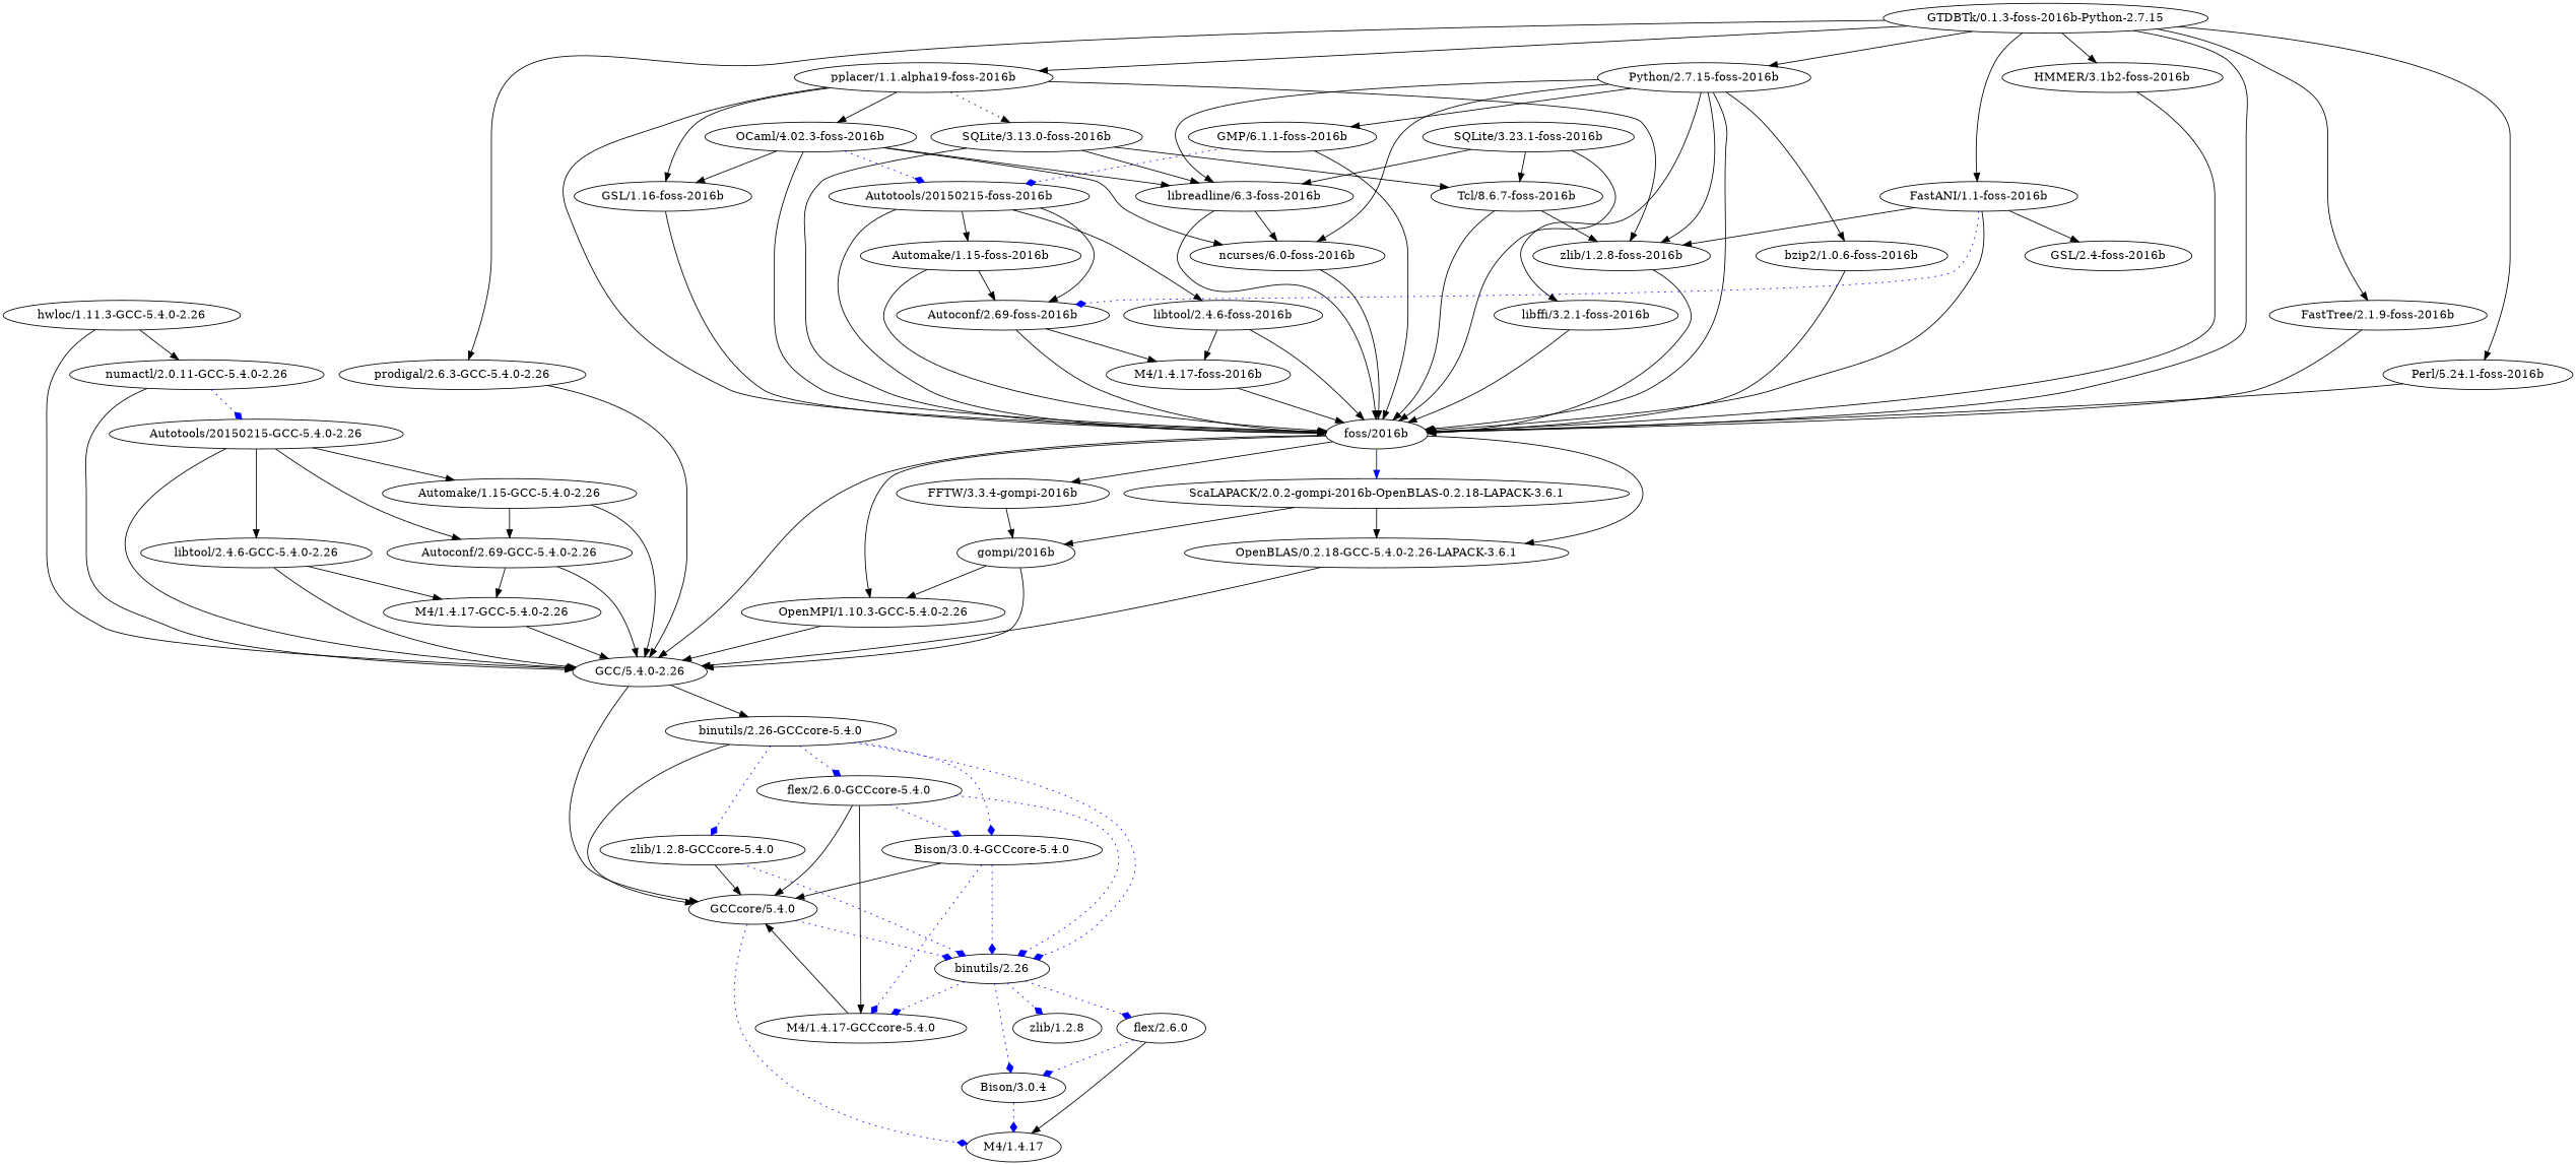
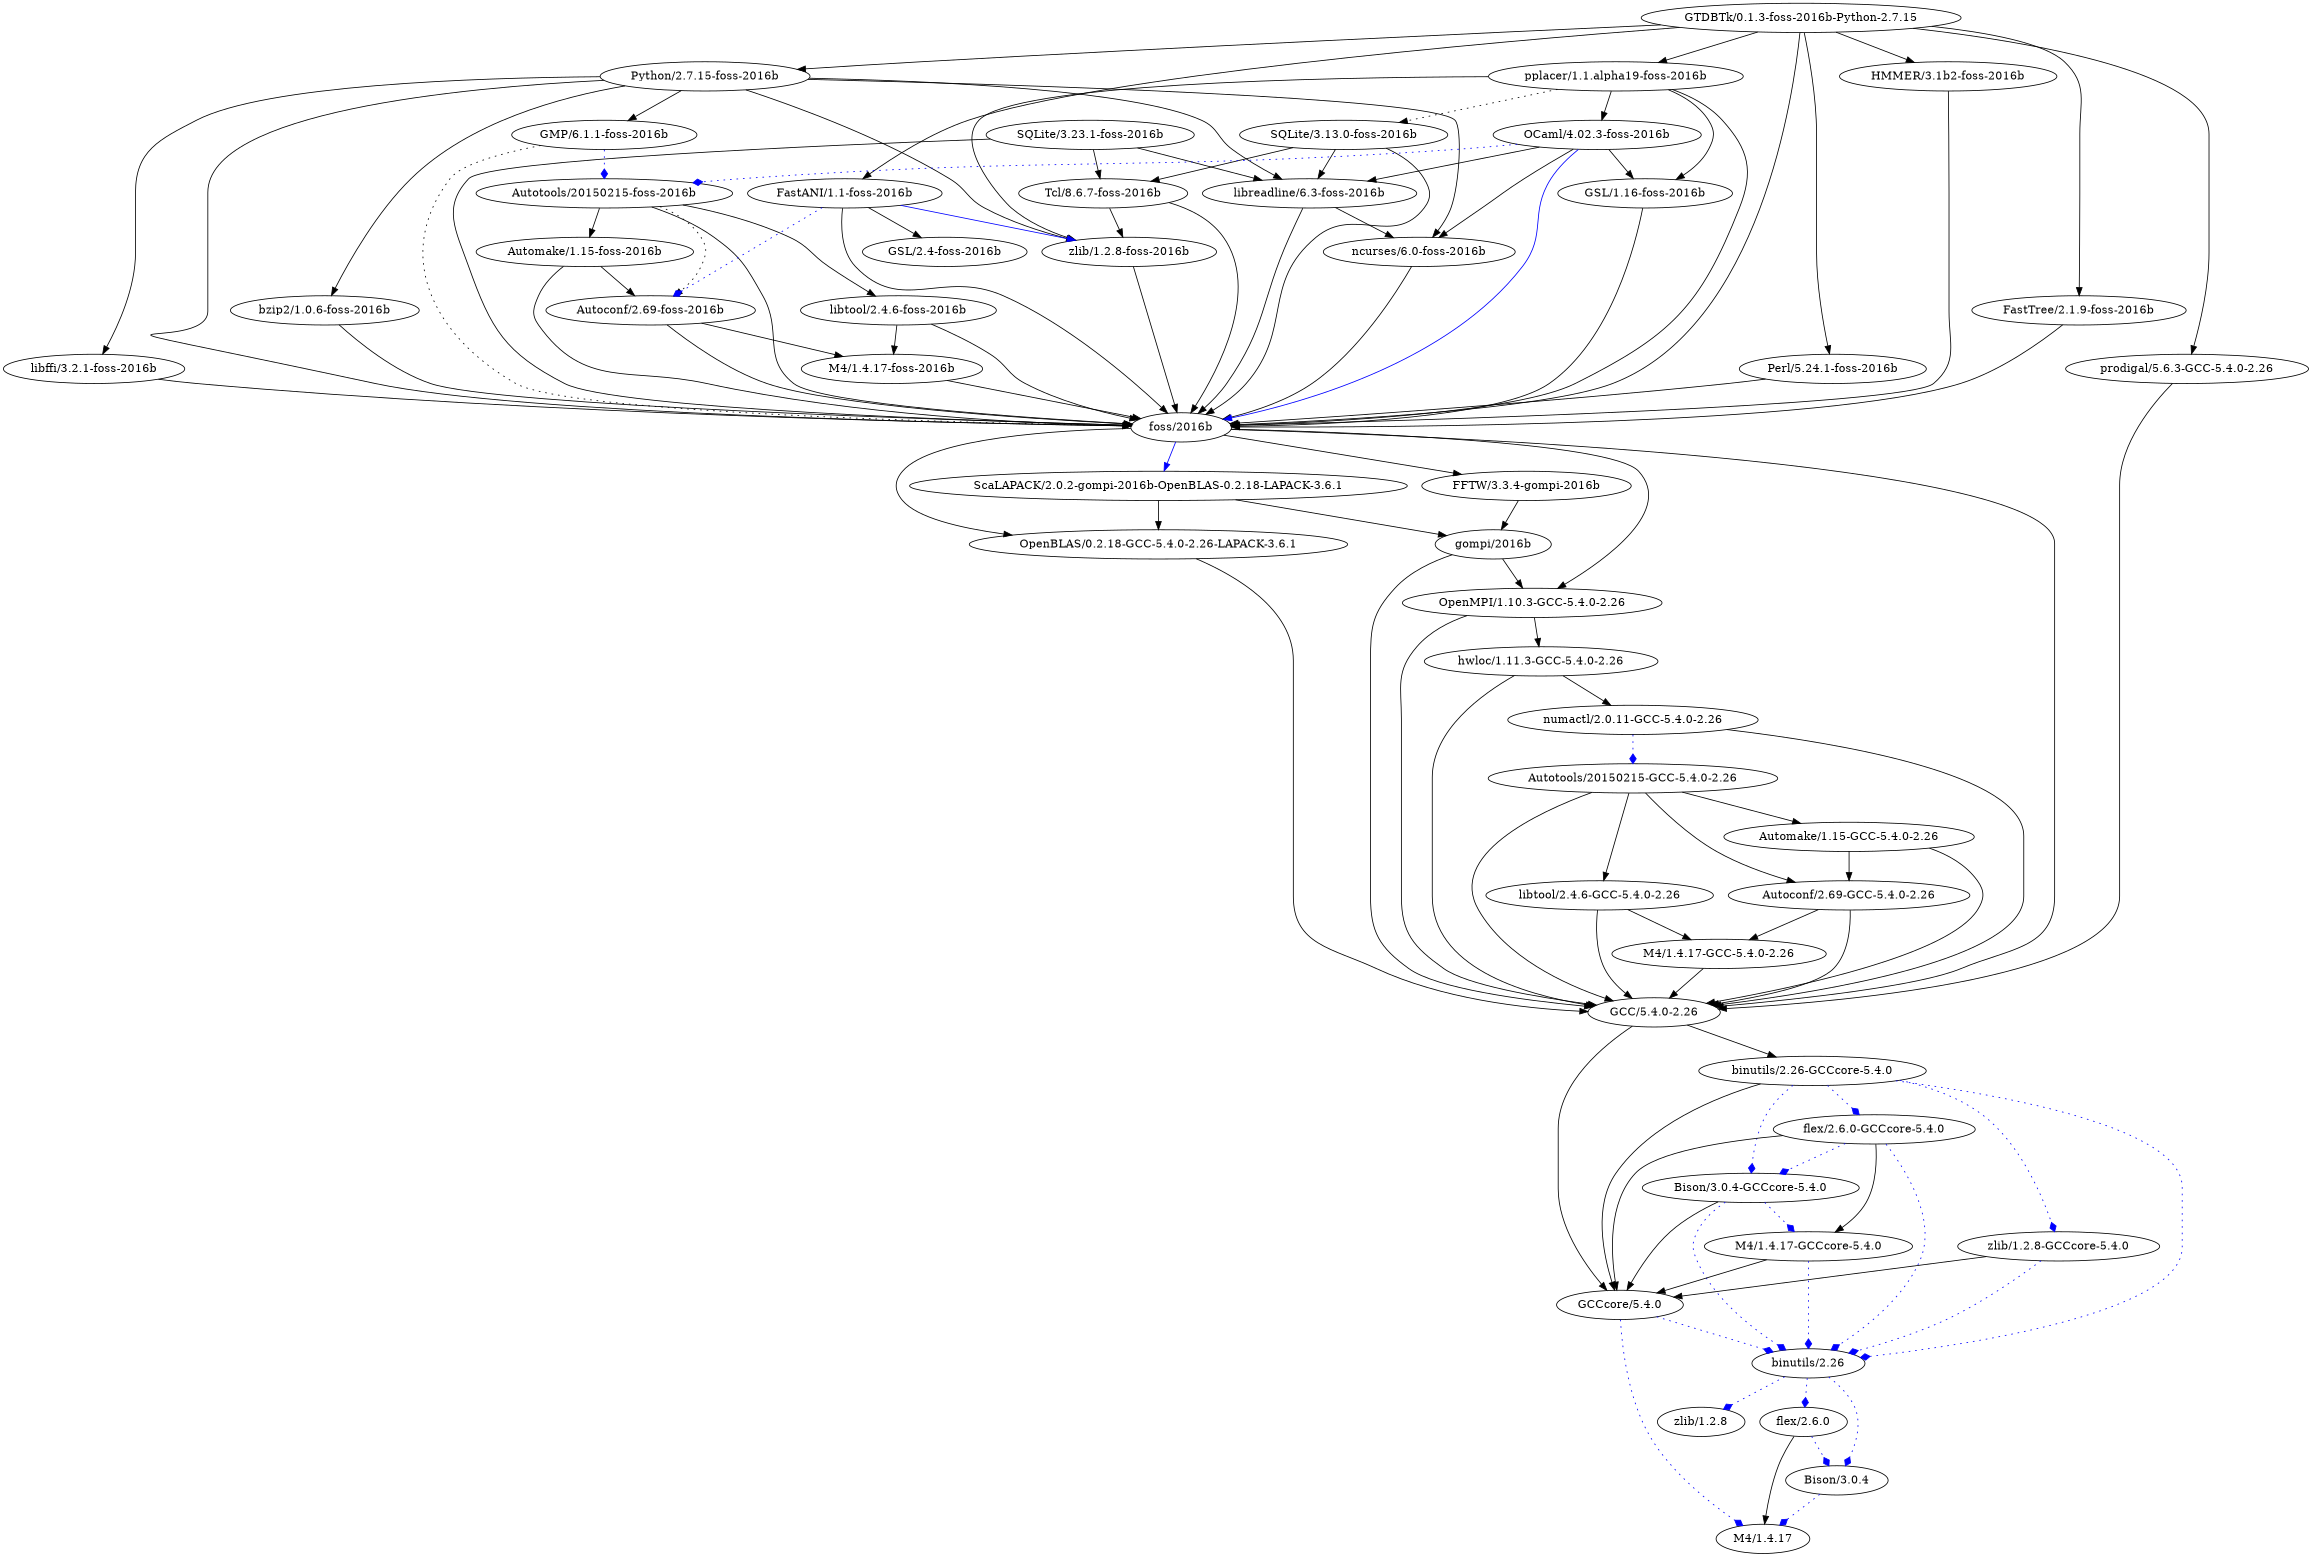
  digraph {
    "GMP/6.1.1-foss-2016b"
    "Autotools/20150215-foss-2016b"
    "foss/2016b"
    "libtool/2.4.6-foss-2016b"
    "Automake/1.15-foss-2016b"
    "Autoconf/2.69-foss-2016b"
    "GCC/5.4.0-2.26"
    "OpenMPI/1.10.3-GCC-5.4.0-2.26"
    "ScaLAPACK/2.0.2-gompi-2016b-OpenBLAS-0.2.18-LAPACK-3.6.1"
    "OpenBLAS/0.2.18-GCC-5.4.0-2.26-LAPACK-3.6.1"
    "FFTW/3.3.4-gompi-2016b"
    "zlib/1.2.8-GCCcore-5.4.0"
    "GCCcore/5.4.0"
    "binutils/2.26"
    "M4/1.4.17"
    "flex/2.6.0"
    "Bison/3.0.4"
    "zlib/1.2.8"
    "libreadline/6.3-foss-2016b"
    "ncurses/6.0-foss-2016b"
    "hwloc/1.11.3-GCC-5.4.0-2.26"
    "numactl/2.0.11-GCC-5.4.0-2.26"
    "binutils/2.26-GCCcore-5.4.0"
    "Autotools/20150215-GCC-5.4.0-2.26"
    "M4/1.4.17-foss-2016b"
    "flex/2.6.0-GCCcore-5.4.0"
    "Bison/3.0.4-GCCcore-5.4.0"
    "M4/1.4.17-GCCcore-5.4.0"
    "Autoconf/2.69-GCC-5.4.0-2.26"
    "M4/1.4.17-GCC-5.4.0-2.26"
    "FastTree/2.1.9-foss-2016b"
-   "prodigal/2.6.3-GCC-5.4.0-2.26"
+   "prodigal/2.6.3-GCC-5.4.0-2.26" [label="prodigal/5.6.3-GCC-5.4.0-2.26"]
    "gompi/2016b"
    "Python/2.7.15-foss-2016b"
    "bzip2/1.0.6-foss-2016b"
    "libffi/3.2.1-foss-2016b"
    "zlib/1.2.8-foss-2016b"
    "SQLite/3.23.1-foss-2016b"
    "Tcl/8.6.7-foss-2016b"
    "Automake/1.15-GCC-5.4.0-2.26"
    "libtool/2.4.6-GCC-5.4.0-2.26"
    "SQLite/3.13.0-foss-2016b"
    "GTDBTk/0.1.3-foss-2016b-Python-2.7.15"
    "Perl/5.24.1-foss-2016b"
    "pplacer/1.1.alpha19-foss-2016b"
    "HMMER/3.1b2-foss-2016b"
    "FastANI/1.1-foss-2016b"
    "OCaml/4.02.3-foss-2016b"
    "GSL/1.16-foss-2016b"
    "GSL/2.4-foss-2016b"
    "GMP/6.1.1-foss-2016b" -> "Autotools/20150215-foss-2016b" [arrowhead=diamond color=blue style=dotted]
-   "GMP/6.1.1-foss-2016b" -> "foss/2016b"
+   "GMP/6.1.1-foss-2016b" -> "foss/2016b" [style=dotted]
    "Autotools/20150215-foss-2016b" -> "foss/2016b"
    "Autotools/20150215-foss-2016b" -> "libtool/2.4.6-foss-2016b"
    "Autotools/20150215-foss-2016b" -> "Automake/1.15-foss-2016b"
-   "Autotools/20150215-foss-2016b" -> "Autoconf/2.69-foss-2016b"
+   "Autotools/20150215-foss-2016b" -> "Autoconf/2.69-foss-2016b" [style=dotted]
    "foss/2016b" -> "GCC/5.4.0-2.26"
    "foss/2016b" -> "OpenMPI/1.10.3-GCC-5.4.0-2.26"
    "foss/2016b" -> "ScaLAPACK/2.0.2-gompi-2016b-OpenBLAS-0.2.18-LAPACK-3.6.1" [color=blue]
    "foss/2016b" -> "OpenBLAS/0.2.18-GCC-5.4.0-2.26-LAPACK-3.6.1"
    "foss/2016b" -> "FFTW/3.3.4-gompi-2016b"
    "libtool/2.4.6-foss-2016b" -> "foss/2016b"
    "libtool/2.4.6-foss-2016b" -> "M4/1.4.17-foss-2016b"
    "Automake/1.15-foss-2016b" -> "foss/2016b"
    "Automake/1.15-foss-2016b" -> "Autoconf/2.69-foss-2016b"
    "Autoconf/2.69-foss-2016b" -> "foss/2016b"
    "Autoconf/2.69-foss-2016b" -> "M4/1.4.17-foss-2016b"
    "GCC/5.4.0-2.26" -> "GCCcore/5.4.0"
    "GCC/5.4.0-2.26" -> "binutils/2.26-GCCcore-5.4.0"
    "OpenMPI/1.10.3-GCC-5.4.0-2.26" -> "GCC/5.4.0-2.26"
+   "OpenMPI/1.10.3-GCC-5.4.0-2.26" -> "hwloc/1.11.3-GCC-5.4.0-2.26"
    "ScaLAPACK/2.0.2-gompi-2016b-OpenBLAS-0.2.18-LAPACK-3.6.1" -> "OpenBLAS/0.2.18-GCC-5.4.0-2.26-LAPACK-3.6.1"
    "ScaLAPACK/2.0.2-gompi-2016b-OpenBLAS-0.2.18-LAPACK-3.6.1" -> "gompi/2016b"
    "OpenBLAS/0.2.18-GCC-5.4.0-2.26-LAPACK-3.6.1" -> "GCC/5.4.0-2.26"
    "FFTW/3.3.4-gompi-2016b" -> "gompi/2016b"
    "zlib/1.2.8-GCCcore-5.4.0" -> "GCCcore/5.4.0"
    "zlib/1.2.8-GCCcore-5.4.0" -> "binutils/2.26" [arrowhead=diamond color=blue style=dotted]
    "GCCcore/5.4.0" -> "binutils/2.26" [arrowhead=diamond color=blue style=dotted]
    "GCCcore/5.4.0" -> "M4/1.4.17" [arrowhead=diamond color=blue style=dotted]
    "binutils/2.26" -> "flex/2.6.0" [arrowhead=diamond color=blue style=dotted]
    "binutils/2.26" -> "Bison/3.0.4" [arrowhead=diamond color=blue style=dotted]
    "binutils/2.26" -> "zlib/1.2.8" [arrowhead=diamond color=blue style=dotted]
    "flex/2.6.0" -> "M4/1.4.17"
    "flex/2.6.0" -> "Bison/3.0.4" [arrowhead=diamond color=blue style=dotted]
    "Bison/3.0.4" -> "M4/1.4.17" [arrowhead=diamond color=blue style=dotted]
    "libreadline/6.3-foss-2016b" -> "foss/2016b"
    "libreadline/6.3-foss-2016b" -> "ncurses/6.0-foss-2016b"
    "ncurses/6.0-foss-2016b" -> "foss/2016b"
    "hwloc/1.11.3-GCC-5.4.0-2.26" -> "GCC/5.4.0-2.26"
    "hwloc/1.11.3-GCC-5.4.0-2.26" -> "numactl/2.0.11-GCC-5.4.0-2.26"
    "numactl/2.0.11-GCC-5.4.0-2.26" -> "GCC/5.4.0-2.26"
    "numactl/2.0.11-GCC-5.4.0-2.26" -> "Autotools/20150215-GCC-5.4.0-2.26" [arrowhead=diamond color=blue style=dotted]
    "binutils/2.26-GCCcore-5.4.0" -> "zlib/1.2.8-GCCcore-5.4.0" [arrowhead=diamond color=blue style=dotted]
    "binutils/2.26-GCCcore-5.4.0" -> "GCCcore/5.4.0"
    "binutils/2.26-GCCcore-5.4.0" -> "binutils/2.26" [arrowhead=diamond color=blue style=dotted]
    "binutils/2.26-GCCcore-5.4.0" -> "flex/2.6.0-GCCcore-5.4.0" [arrowhead=diamond color=blue style=dotted]
    "binutils/2.26-GCCcore-5.4.0" -> "Bison/3.0.4-GCCcore-5.4.0" [arrowhead=diamond color=blue style=dotted]
    "Autotools/20150215-GCC-5.4.0-2.26" -> "GCC/5.4.0-2.26"
    "Autotools/20150215-GCC-5.4.0-2.26" -> "Autoconf/2.69-GCC-5.4.0-2.26"
    "Autotools/20150215-GCC-5.4.0-2.26" -> "Automake/1.15-GCC-5.4.0-2.26"
    "Autotools/20150215-GCC-5.4.0-2.26" -> "libtool/2.4.6-GCC-5.4.0-2.26"
    "M4/1.4.17-foss-2016b" -> "foss/2016b"
    "flex/2.6.0-GCCcore-5.4.0" -> "GCCcore/5.4.0"
    "flex/2.6.0-GCCcore-5.4.0" -> "binutils/2.26" [arrowhead=diamond color=blue style=dotted]
    "flex/2.6.0-GCCcore-5.4.0" -> "Bison/3.0.4-GCCcore-5.4.0" [arrowhead=diamond color=blue style=dotted]
    "flex/2.6.0-GCCcore-5.4.0" -> "M4/1.4.17-GCCcore-5.4.0"
    "Bison/3.0.4-GCCcore-5.4.0" -> "GCCcore/5.4.0"
    "Bison/3.0.4-GCCcore-5.4.0" -> "binutils/2.26" [arrowhead=diamond color=blue style=dotted]
    "Bison/3.0.4-GCCcore-5.4.0" -> "M4/1.4.17-GCCcore-5.4.0" [arrowhead=diamond color=blue style=dotted]
    "M4/1.4.17-GCCcore-5.4.0" -> "GCCcore/5.4.0"
-   "binutils/2.26" -> "M4/1.4.17-GCCcore-5.4.0" [arrowhead=diamond color=blue style=dotted]
+   "M4/1.4.17-GCCcore-5.4.0" -> "binutils/2.26" [arrowhead=diamond color=blue style=dotted]
    "Autoconf/2.69-GCC-5.4.0-2.26" -> "GCC/5.4.0-2.26"
    "Autoconf/2.69-GCC-5.4.0-2.26" -> "M4/1.4.17-GCC-5.4.0-2.26"
    "M4/1.4.17-GCC-5.4.0-2.26" -> "GCC/5.4.0-2.26"
    "FastTree/2.1.9-foss-2016b" -> "foss/2016b"
    "prodigal/2.6.3-GCC-5.4.0-2.26" -> "GCC/5.4.0-2.26"
    "gompi/2016b" -> "GCC/5.4.0-2.26"
    "gompi/2016b" -> "OpenMPI/1.10.3-GCC-5.4.0-2.26"
    "Python/2.7.15-foss-2016b" -> "GMP/6.1.1-foss-2016b"
    "Python/2.7.15-foss-2016b" -> "foss/2016b"
    "Python/2.7.15-foss-2016b" -> "libreadline/6.3-foss-2016b"
    "Python/2.7.15-foss-2016b" -> "ncurses/6.0-foss-2016b"
    "Python/2.7.15-foss-2016b" -> "bzip2/1.0.6-foss-2016b"
    "Python/2.7.15-foss-2016b" -> "libffi/3.2.1-foss-2016b"
    "Python/2.7.15-foss-2016b" -> "zlib/1.2.8-foss-2016b"
    "bzip2/1.0.6-foss-2016b" -> "foss/2016b"
    "libffi/3.2.1-foss-2016b" -> "foss/2016b"
    "zlib/1.2.8-foss-2016b" -> "foss/2016b"
    "SQLite/3.23.1-foss-2016b" -> "foss/2016b"
    "SQLite/3.23.1-foss-2016b" -> "libreadline/6.3-foss-2016b"
    "SQLite/3.23.1-foss-2016b" -> "Tcl/8.6.7-foss-2016b"
    "Tcl/8.6.7-foss-2016b" -> "foss/2016b"
    "Tcl/8.6.7-foss-2016b" -> "zlib/1.2.8-foss-2016b"
    "Automake/1.15-GCC-5.4.0-2.26" -> "GCC/5.4.0-2.26"
    "Automake/1.15-GCC-5.4.0-2.26" -> "Autoconf/2.69-GCC-5.4.0-2.26"
    "libtool/2.4.6-GCC-5.4.0-2.26" -> "GCC/5.4.0-2.26"
    "libtool/2.4.6-GCC-5.4.0-2.26" -> "M4/1.4.17-GCC-5.4.0-2.26"
    "SQLite/3.13.0-foss-2016b" -> "foss/2016b"
    "SQLite/3.13.0-foss-2016b" -> "libreadline/6.3-foss-2016b"
    "SQLite/3.13.0-foss-2016b" -> "Tcl/8.6.7-foss-2016b"
    "GTDBTk/0.1.3-foss-2016b-Python-2.7.15" -> "foss/2016b"
    "GTDBTk/0.1.3-foss-2016b-Python-2.7.15" -> "FastTree/2.1.9-foss-2016b"
    "GTDBTk/0.1.3-foss-2016b-Python-2.7.15" -> "prodigal/2.6.3-GCC-5.4.0-2.26"
    "GTDBTk/0.1.3-foss-2016b-Python-2.7.15" -> "Python/2.7.15-foss-2016b"
    "GTDBTk/0.1.3-foss-2016b-Python-2.7.15" -> "Perl/5.24.1-foss-2016b"
    "GTDBTk/0.1.3-foss-2016b-Python-2.7.15" -> "pplacer/1.1.alpha19-foss-2016b"
    "GTDBTk/0.1.3-foss-2016b-Python-2.7.15" -> "HMMER/3.1b2-foss-2016b"
    "GTDBTk/0.1.3-foss-2016b-Python-2.7.15" -> "FastANI/1.1-foss-2016b"
    "Perl/5.24.1-foss-2016b" -> "foss/2016b"
    "pplacer/1.1.alpha19-foss-2016b" -> "foss/2016b"
    "pplacer/1.1.alpha19-foss-2016b" -> "zlib/1.2.8-foss-2016b"
    "pplacer/1.1.alpha19-foss-2016b" -> "SQLite/3.13.0-foss-2016b" [style=dotted]
    "pplacer/1.1.alpha19-foss-2016b" -> "OCaml/4.02.3-foss-2016b"
    "pplacer/1.1.alpha19-foss-2016b" -> "GSL/1.16-foss-2016b"
    "HMMER/3.1b2-foss-2016b" -> "foss/2016b"
    "FastANI/1.1-foss-2016b" -> "foss/2016b"
    "FastANI/1.1-foss-2016b" -> "Autoconf/2.69-foss-2016b" [arrowhead=diamond color=blue style=dotted]
-   "FastANI/1.1-foss-2016b" -> "zlib/1.2.8-foss-2016b"
+   "FastANI/1.1-foss-2016b" -> "zlib/1.2.8-foss-2016b" [color=blue]
    "FastANI/1.1-foss-2016b" -> "GSL/2.4-foss-2016b"
    "OCaml/4.02.3-foss-2016b" -> "Autotools/20150215-foss-2016b" [arrowhead=diamond color=blue style=dotted]
-   "OCaml/4.02.3-foss-2016b" -> "foss/2016b"
+   "OCaml/4.02.3-foss-2016b" -> "foss/2016b" [color=blue]
    "OCaml/4.02.3-foss-2016b" -> "libreadline/6.3-foss-2016b"
    "OCaml/4.02.3-foss-2016b" -> "ncurses/6.0-foss-2016b"
    "OCaml/4.02.3-foss-2016b" -> "GSL/1.16-foss-2016b"
    "GSL/1.16-foss-2016b" -> "foss/2016b"
  }
